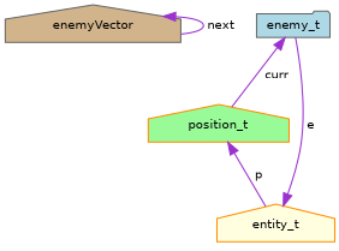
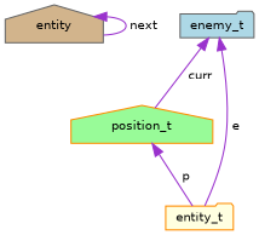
  digraph {
    node [color=gray40 fontname=Helvetica fontsize=10 shape=house style=filled]
    edge [color=darkorchid3 dir=back fontname=Helvetica fontsize=10 labelfontname=Helvetica labelfontsize=10 style=solid]
-   n1 [fillcolor=tan fontcolor=black height=0.2 label=enemyVector width=0.4]
+   n1 [fillcolor=tan fontcolor=black height=0.2 label=entity width=0.4]
    n2 [fillcolor=lightblue height=0.2 label=enemy_t shape=folder width=0.4]
    n3 [color=darkorange fillcolor=palegreen height=0.2 label=position_t width=0.4]
-   n4 [color=darkorange fillcolor=lightyellow height=0.2 label=entity_t width=0.4]
+   n4 [color=darkorange fillcolor=lightyellow height=0.2 label=entity_t shape=folder width=0.4]
    n1 -> n1 [label=" next"]
    n2 -> n3 [label=" curr"]
    n3 -> n4 [label=" p"]
-   n4 -> n2 [label=" e"]
+   n2 -> n4 [label=" e"]
  }
